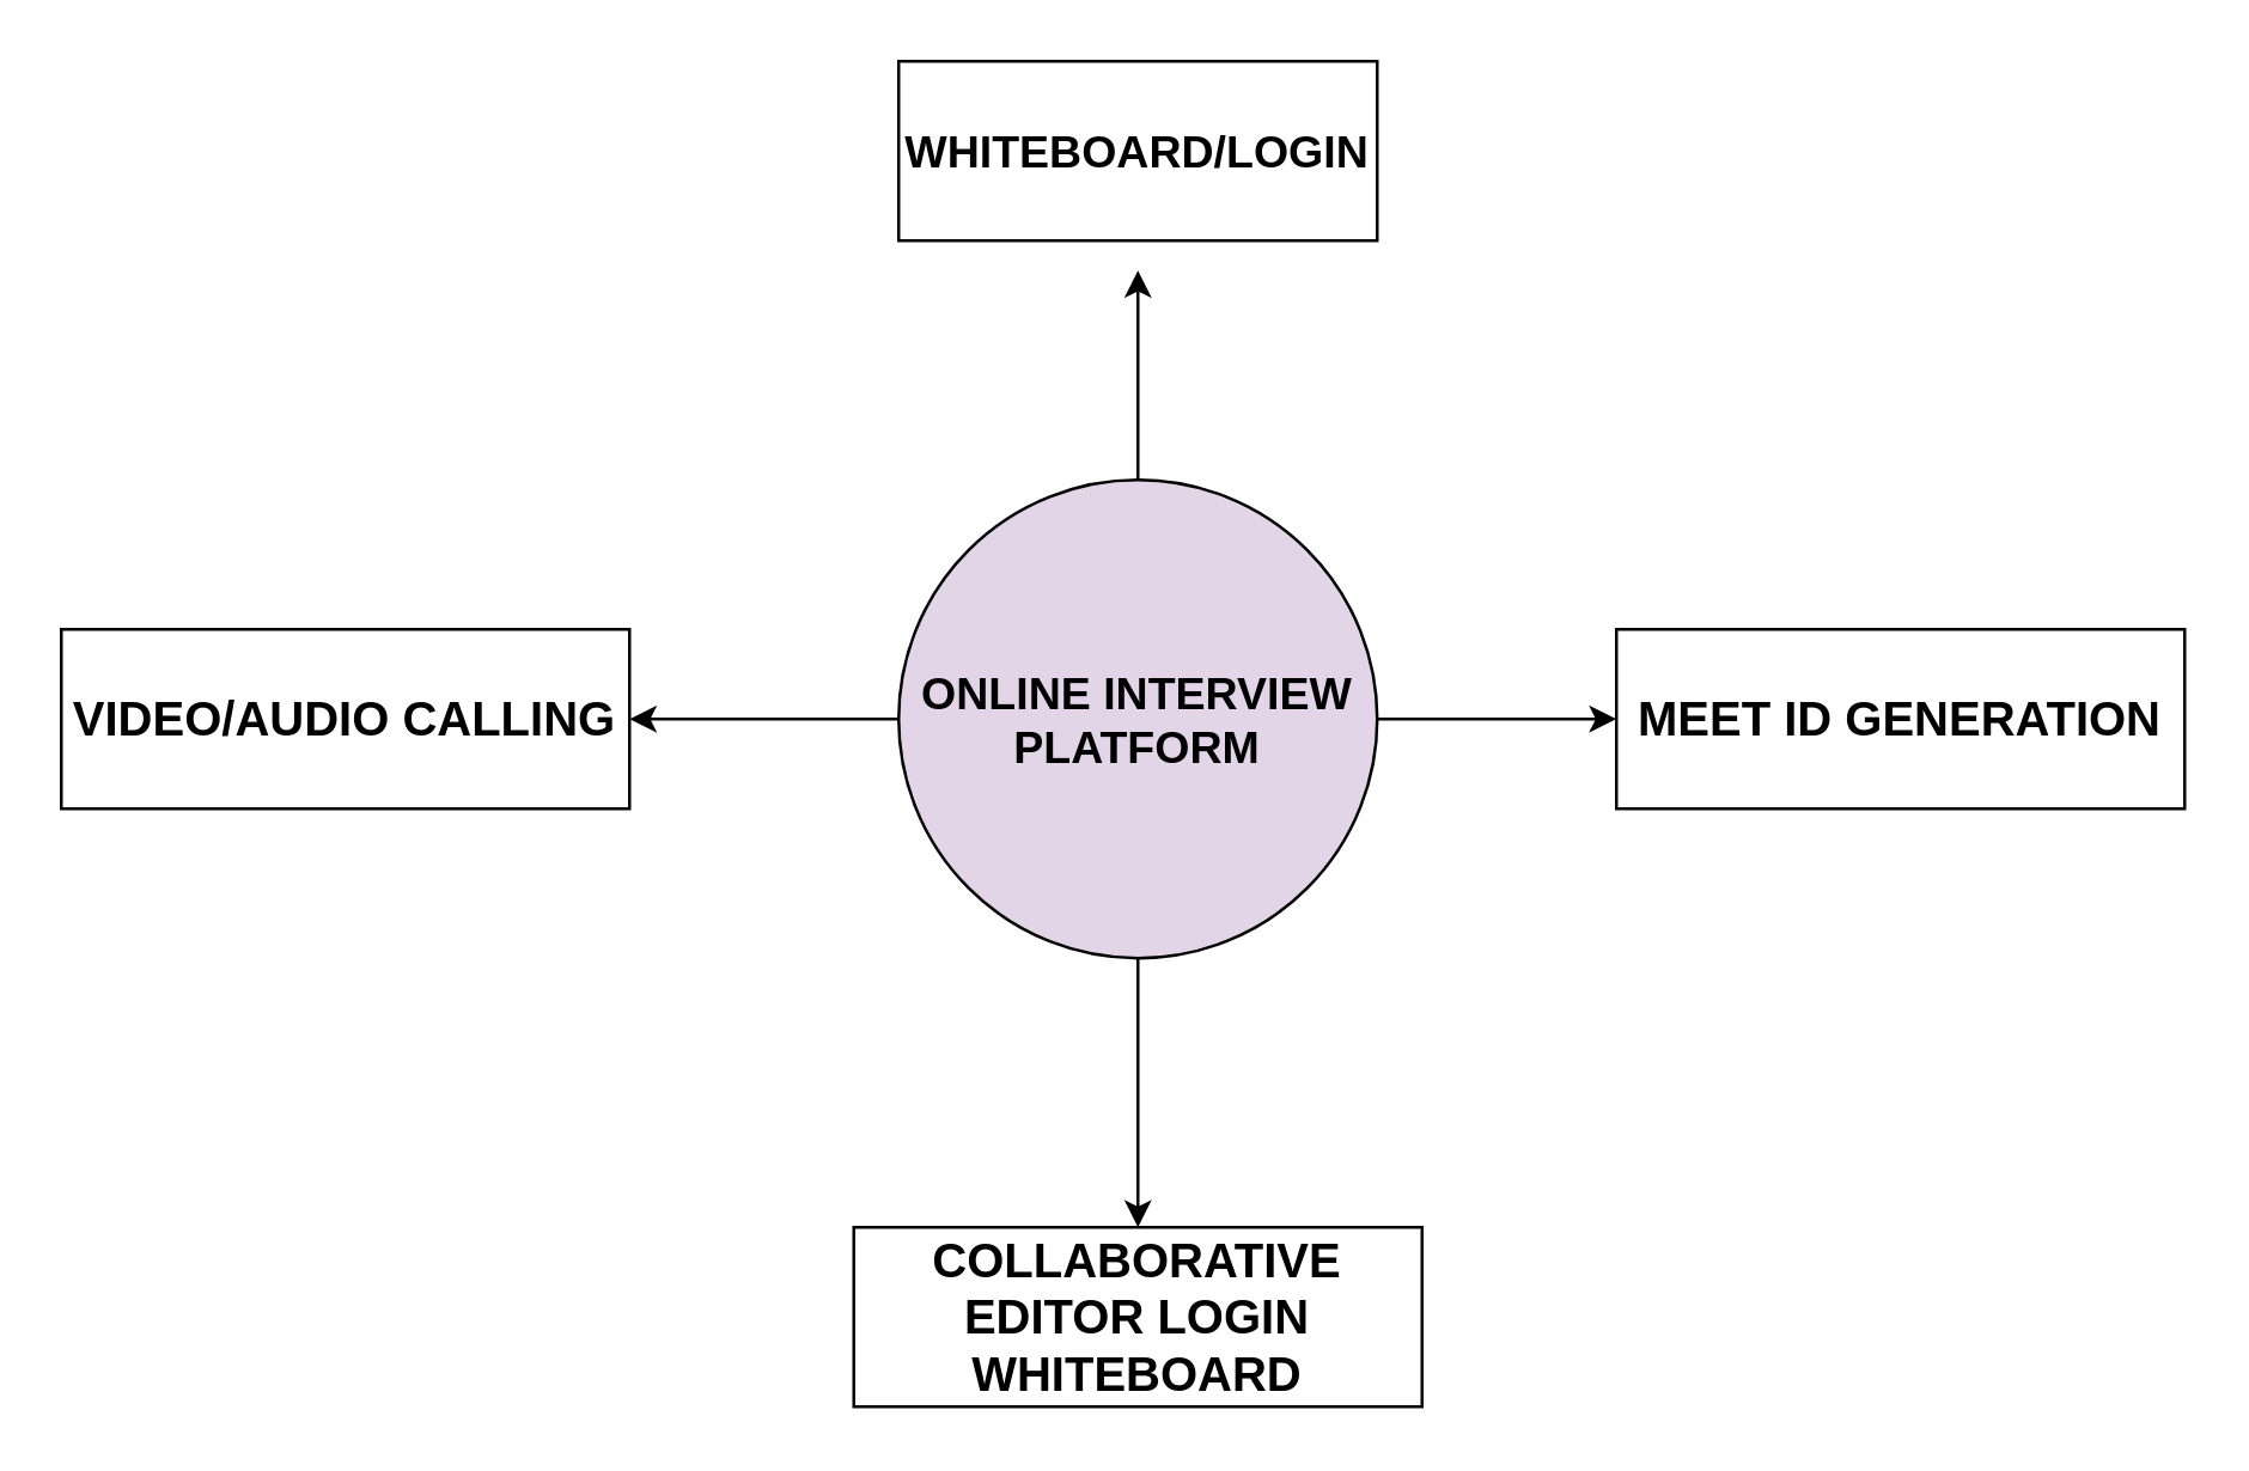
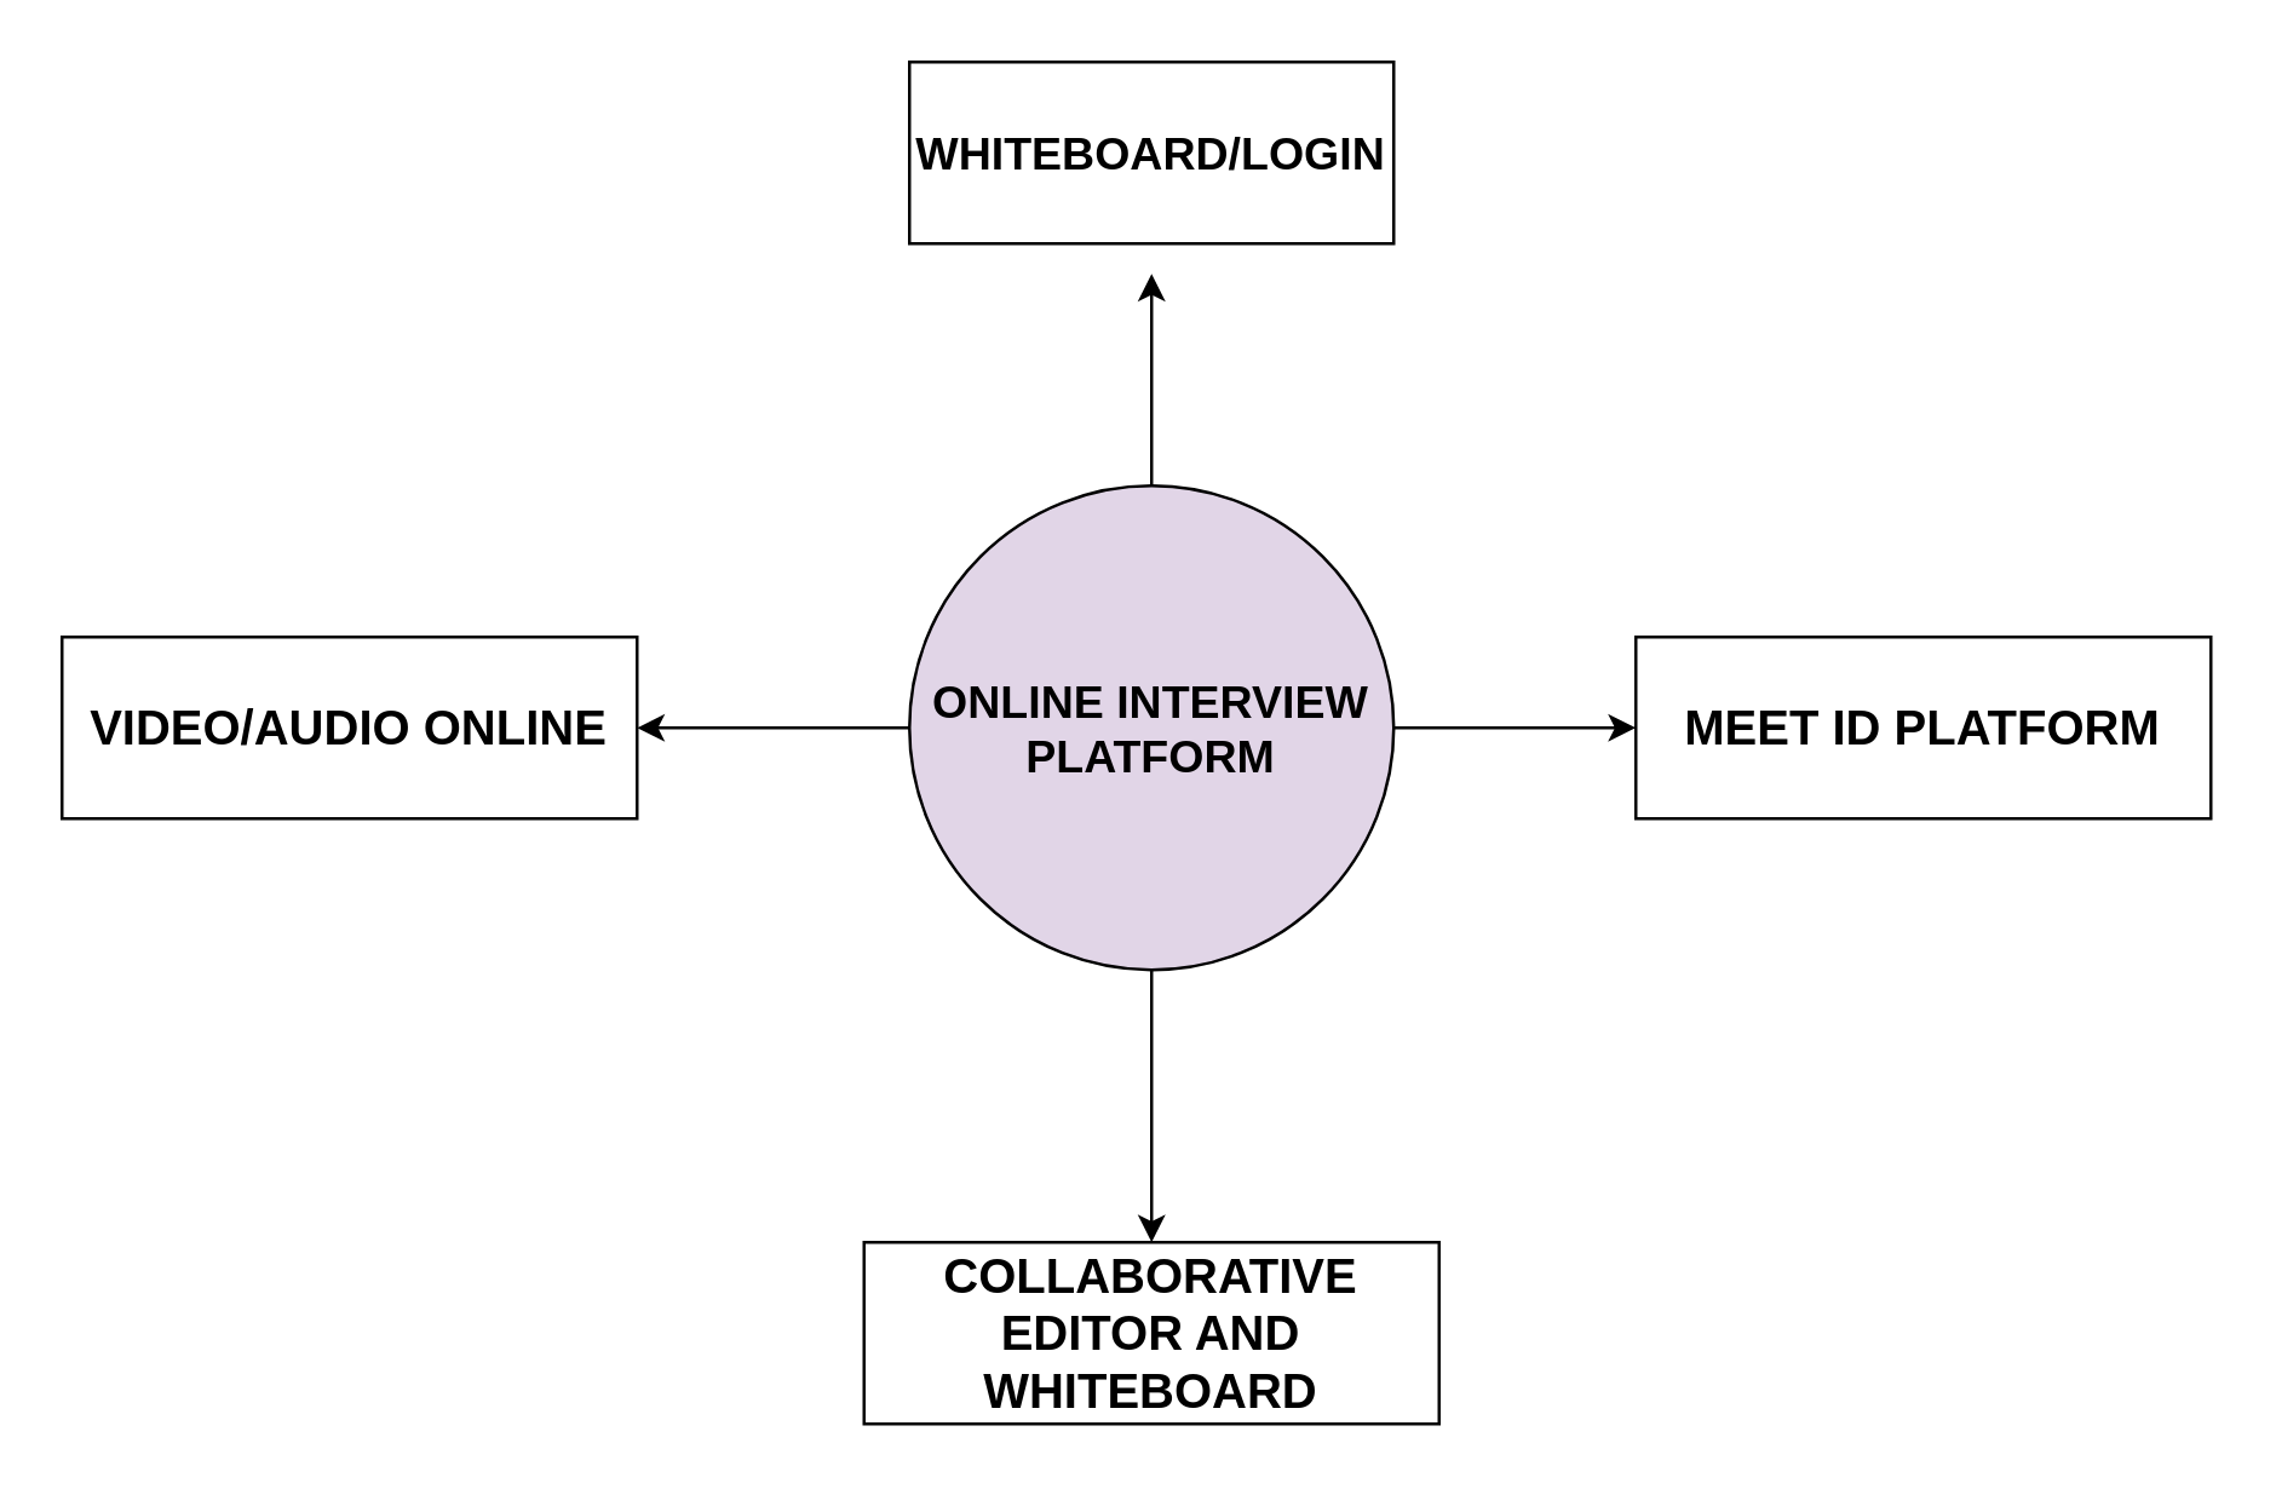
  <mxCell id="0" />
  <mxCell id="1" parent="0" />
  <mxCell id="2" style="edgeStyle=orthogonalEdgeStyle;rounded=0;orthogonalLoop=1;jettySize=auto;html=1;" edge="1" parent="1" source="6"><mxGeometry relative="1" as="geometry"><mxPoint x="540" y="240" as="targetPoint" /></mxGeometry></mxCell>
  <mxCell id="3" style="edgeStyle=orthogonalEdgeStyle;rounded=0;orthogonalLoop=1;jettySize=auto;html=1;" edge="1" parent="1" source="6"><mxGeometry relative="1" as="geometry"><mxPoint x="380" y="90" as="targetPoint" /></mxGeometry></mxCell>
  <mxCell id="4" style="edgeStyle=orthogonalEdgeStyle;rounded=0;orthogonalLoop=1;jettySize=auto;html=1;" edge="1" parent="1" source="6"><mxGeometry relative="1" as="geometry"><mxPoint x="210" y="240" as="targetPoint" /></mxGeometry></mxCell>
  <mxCell id="5" style="edgeStyle=orthogonalEdgeStyle;rounded=0;orthogonalLoop=1;jettySize=auto;html=1;" edge="1" parent="1" source="6"><mxGeometry relative="1" as="geometry"><mxPoint x="380" y="410" as="targetPoint" /></mxGeometry></mxCell>
  <mxCell id="6" value="&lt;b&gt;&lt;font style=&quot;font-size: 15px&quot;&gt;ONLINE INTERVIEW PLATFORM&lt;/font&gt;&lt;/b&gt;" style="ellipse;whiteSpace=wrap;html=1;aspect=fixed;fillColor=#e1d5e7;" vertex="1" parent="1"><mxGeometry x="300" y="160" width="160" height="160" as="geometry" /></mxCell>
- <mxCell id="7" value="&lt;b&gt;&lt;font style=&quot;font-size: 16px&quot;&gt;MEET ID GENERATION&lt;/font&gt;&lt;/b&gt;" style="rounded=0;whiteSpace=wrap;html=1;fillColor=none;" vertex="1" parent="1"><mxGeometry x="540" y="210" width="190" height="60" as="geometry" /></mxCell>
+ <mxCell id="7" value="&lt;b&gt;&lt;font style=&quot;font-size: 16px&quot;&gt;MEET ID PLATFORM&lt;/font&gt;&lt;/b&gt;" style="rounded=0;whiteSpace=wrap;html=1;fillColor=none;" vertex="1" parent="1"><mxGeometry x="540" y="210" width="190" height="60" as="geometry" /></mxCell>
  <mxCell id="8" value="&lt;b&gt;&lt;font style=&quot;font-size: 15px&quot;&gt;WHITEBOARD/LOGIN&lt;/font&gt;&lt;/b&gt;" style="rounded=0;whiteSpace=wrap;html=1;fillColor=none;" vertex="1" parent="1"><mxGeometry x="300" y="20" width="160" height="60" as="geometry" /></mxCell>
- <mxCell id="9" value="&lt;b&gt;&lt;font style=&quot;font-size: 16px&quot;&gt;COLLABORATIVE EDITOR LOGIN WHITEBOARD&lt;/font&gt;&lt;/b&gt;" style="rounded=0;whiteSpace=wrap;html=1;fillColor=none;" vertex="1" parent="1"><mxGeometry x="285" y="410" width="190" height="60" as="geometry" /></mxCell>
- <mxCell id="10" value="&lt;span style=&quot;font-size: 16px&quot;&gt;&lt;b&gt;VIDEO/AUDIO CALLING&lt;/b&gt;&lt;/span&gt;" style="rounded=0;whiteSpace=wrap;html=1;fillColor=none;" vertex="1" parent="1"><mxGeometry x="20" y="210" width="190" height="60" as="geometry" /></mxCell>
+ <mxCell id="9" value="&lt;b&gt;&lt;font style=&quot;font-size: 16px&quot;&gt;COLLABORATIVE EDITOR AND WHITEBOARD&lt;/font&gt;&lt;/b&gt;" style="rounded=0;whiteSpace=wrap;html=1;fillColor=none;" vertex="1" parent="1"><mxGeometry x="285" y="410" width="190" height="60" as="geometry" /></mxCell>
+ <mxCell id="10" value="&lt;span style=&quot;font-size: 16px&quot;&gt;&lt;b&gt;VIDEO/AUDIO ONLINE&lt;/b&gt;&lt;/span&gt;" style="rounded=0;whiteSpace=wrap;html=1;fillColor=none;" vertex="1" parent="1"><mxGeometry x="20" y="210" width="190" height="60" as="geometry" /></mxCell>
